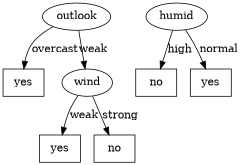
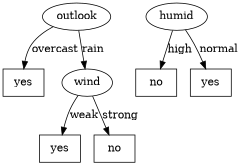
  digraph {
    node [shape=box]
    n1 [label=outlook shape=""]
    n2 [label=yes]
    n3 [label=wind shape=""]
    n4 [label=humid shape=""]
    n5 [label=no]
    n6 [label=yes]
    n7 [label=yes]
    n8 [label=no]
    n1 -> n2 [label=overcast]
-   n1 -> n3 [label=weak]
+   n1 -> n3 [label=rain]
    n3 -> n7 [label=weak]
    n3 -> n8 [label=strong]
    n4 -> n5 [label=high]
    n4 -> n6 [label=normal]
  }
